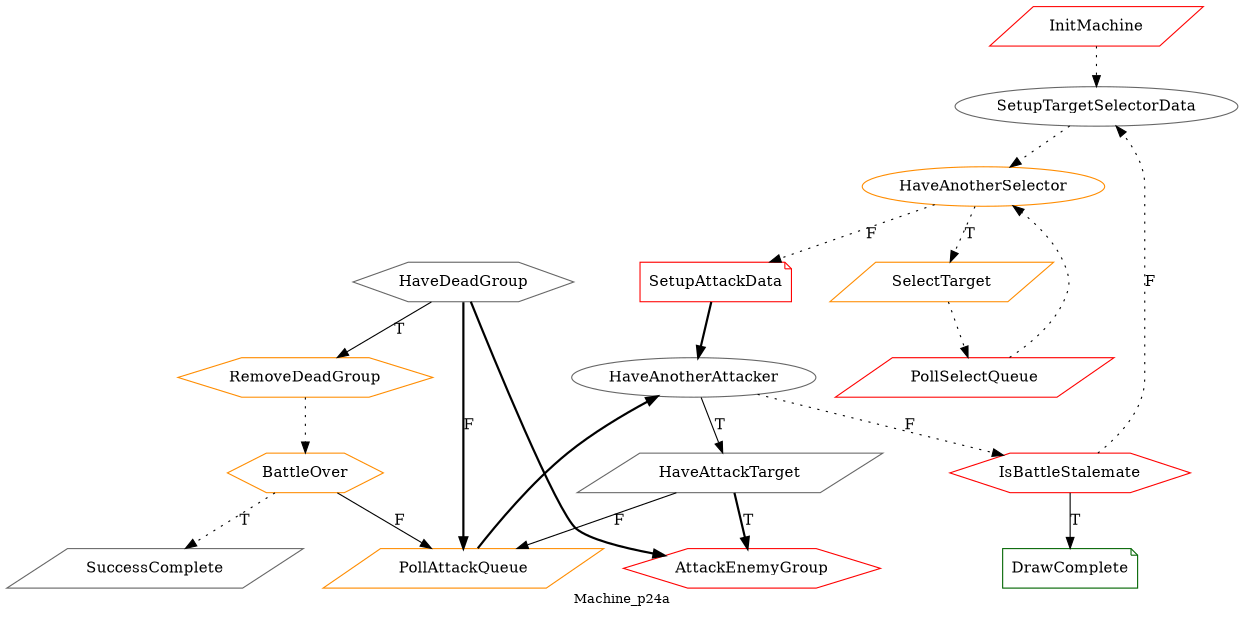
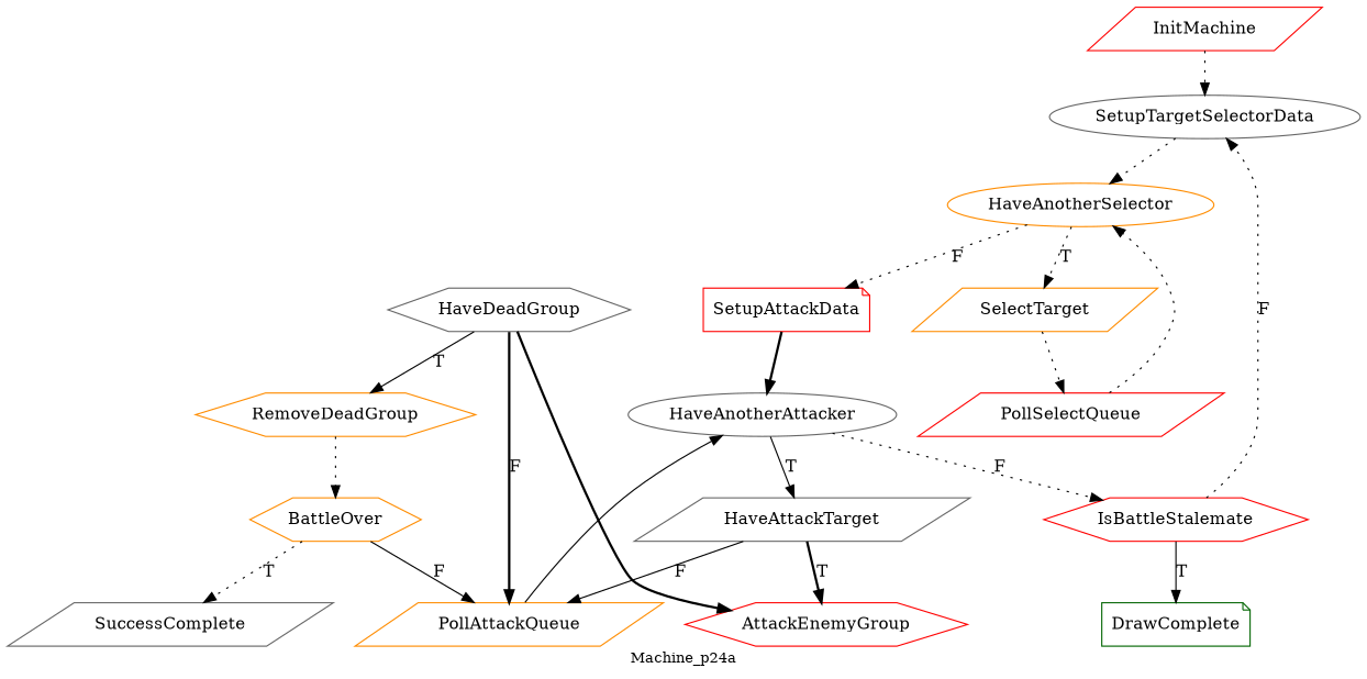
  digraph {
    fontsize=12
    label=Machine_p24a
    node [color=gray40 shape=parallelogram]
    edge [style=dotted]
    SetupTargetSelectorData [shape=ellipse]
    InitMachine [color=red]
    HaveAnotherSelector [color=darkorange shape=ellipse]
    SelectTarget [color=darkorange]
    SetupAttackData [color=red shape=note]
    PollSelectQueue [color=red]
    HaveAnotherAttacker [shape=ellipse]
    IsBattleStalemate [color=red shape=hexagon]
    HaveAttackTarget
    AttackEnemyGroup [color=red shape=hexagon]
    HaveDeadGroup [shape=hexagon]
    RemoveDeadGroup [color=darkorange shape=hexagon]
    PollAttackQueue [color=darkorange]
    BattleOver [color=darkorange shape=hexagon]
    SuccessComplete
    DrawComplete [color=darkgreen shape=note]
    SetupTargetSelectorData -> HaveAnotherSelector
    InitMachine -> SetupTargetSelectorData
    HaveAnotherSelector -> SelectTarget [label=T]
    HaveAnotherSelector -> SetupAttackData [label=F]
    SelectTarget -> PollSelectQueue
    SetupAttackData -> HaveAnotherAttacker [style=bold]
    PollSelectQueue -> HaveAnotherSelector
    HaveAnotherAttacker -> IsBattleStalemate [label=F]
    HaveAnotherAttacker -> HaveAttackTarget [label=T style=solid]
    IsBattleStalemate -> SetupTargetSelectorData [label=F]
    IsBattleStalemate -> DrawComplete [label=T style=solid]
    HaveAttackTarget -> AttackEnemyGroup [label=T style=bold]
    HaveAttackTarget -> PollAttackQueue [label=F style=solid]
    HaveDeadGroup -> AttackEnemyGroup [style=bold]
    HaveDeadGroup -> RemoveDeadGroup [label=T style=solid]
    HaveDeadGroup -> PollAttackQueue [label=F style=bold]
    RemoveDeadGroup -> BattleOver
-   PollAttackQueue -> HaveAnotherAttacker [style=bold]
+   PollAttackQueue -> HaveAnotherAttacker [style=solid]
    BattleOver -> PollAttackQueue [label=F style=solid]
    BattleOver -> SuccessComplete [label=T]
  }
